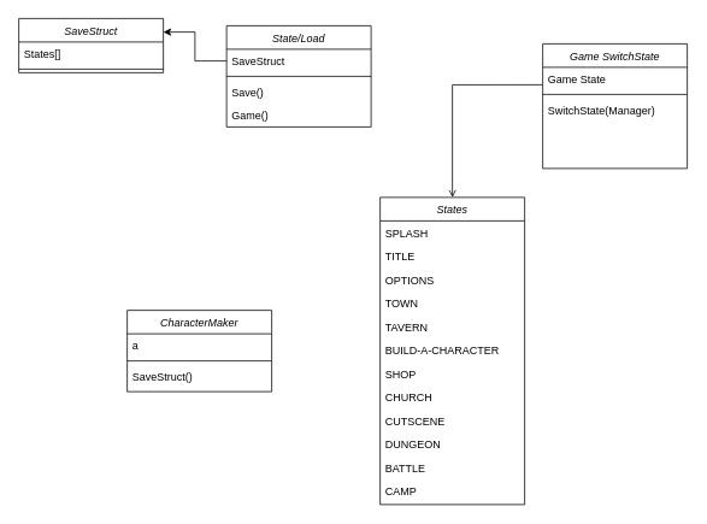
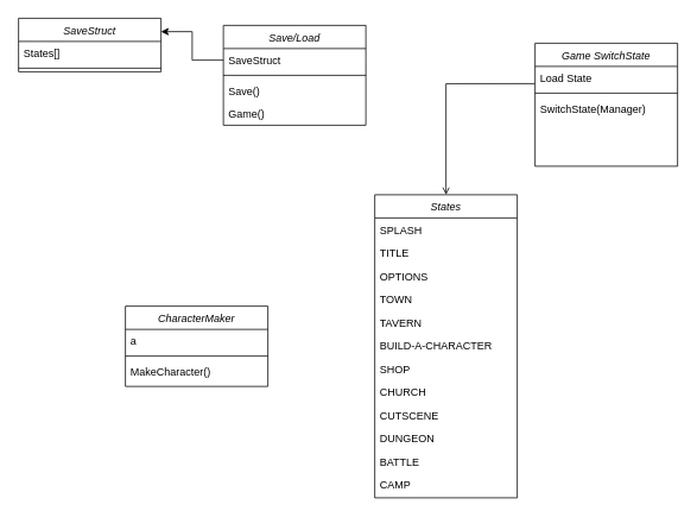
  <mxCell id="0" />
  <mxCell id="1" parent="0" />
  <mxCell id="2" value="" style="edgeStyle=orthogonalEdgeStyle;rounded=0;orthogonalLoop=1;jettySize=auto;html=1;exitX=-0.002;exitY=0.745;exitDx=0;exitDy=0;exitPerimeter=0;endArrow=open;" parent="1" source="4" target="7" edge="1"><mxGeometry relative="1" as="geometry" /></mxCell>
  <mxCell id="3" value="Game SwitchState" style="swimlane;fontStyle=2;align=center;verticalAlign=top;childLayout=stackLayout;horizontal=1;startSize=26;horizontalStack=0;resizeParent=1;resizeLast=0;collapsible=1;marginBottom=0;rounded=0;shadow=0;strokeWidth=1;" parent="1" vertex="1"><mxGeometry x="600" y="48" width="160" height="138" as="geometry"><mxRectangle x="230" y="140" width="160" height="26" as="alternateBounds" /></mxGeometry></mxCell>
- <mxCell id="4" value="Game State" style="text;align=left;verticalAlign=top;spacingLeft=4;spacingRight=4;overflow=hidden;rotatable=0;points=[[0,0.5],[1,0.5]];portConstraint=eastwest;" parent="3" vertex="1"><mxGeometry y="26" width="160" height="26" as="geometry" /></mxCell>
+ <mxCell id="4" value="Load State" style="text;align=left;verticalAlign=top;spacingLeft=4;spacingRight=4;overflow=hidden;rotatable=0;points=[[0,0.5],[1,0.5]];portConstraint=eastwest;" parent="3" vertex="1"><mxGeometry y="26" width="160" height="26" as="geometry" /></mxCell>
  <mxCell id="5" value="" style="line;html=1;strokeWidth=1;align=left;verticalAlign=middle;spacingTop=-1;spacingLeft=3;spacingRight=3;rotatable=0;labelPosition=right;points=[];portConstraint=eastwest;" parent="3" vertex="1"><mxGeometry y="52" width="160" height="8" as="geometry" /></mxCell>
  <mxCell id="6" value="SwitchState(Manager)" style="text;align=left;verticalAlign=top;spacingLeft=4;spacingRight=4;overflow=hidden;rotatable=0;points=[[0,0.5],[1,0.5]];portConstraint=eastwest;" parent="3" vertex="1"><mxGeometry y="60" width="160" height="26" as="geometry" /></mxCell>
  <mxCell id="7" value="States" style="swimlane;fontStyle=2;align=center;verticalAlign=top;childLayout=stackLayout;horizontal=1;startSize=26;horizontalStack=0;resizeParent=1;resizeLast=0;collapsible=1;marginBottom=0;rounded=0;shadow=0;strokeWidth=1;" parent="1" vertex="1"><mxGeometry x="420" y="218" width="160" height="340" as="geometry"><mxRectangle x="230" y="140" width="160" height="26" as="alternateBounds" /></mxGeometry></mxCell>
  <mxCell id="8" value="SPLASH" style="text;align=left;verticalAlign=top;spacingLeft=4;spacingRight=4;overflow=hidden;rotatable=0;points=[[0,0.5],[1,0.5]];portConstraint=eastwest;" parent="7" vertex="1"><mxGeometry y="26" width="160" height="26" as="geometry" /></mxCell>
  <mxCell id="9" value="TITLE" style="text;align=left;verticalAlign=top;spacingLeft=4;spacingRight=4;overflow=hidden;rotatable=0;points=[[0,0.5],[1,0.5]];portConstraint=eastwest;rounded=0;shadow=0;html=0;" parent="7" vertex="1"><mxGeometry y="52" width="160" height="26" as="geometry" /></mxCell>
  <mxCell id="10" value="OPTIONS" style="text;align=left;verticalAlign=top;spacingLeft=4;spacingRight=4;overflow=hidden;rotatable=0;points=[[0,0.5],[1,0.5]];portConstraint=eastwest;rounded=0;shadow=0;html=0;" parent="7" vertex="1"><mxGeometry y="78" width="160" height="26" as="geometry" /></mxCell>
  <mxCell id="11" value="TOWN" style="text;align=left;verticalAlign=top;spacingLeft=4;spacingRight=4;overflow=hidden;rotatable=0;points=[[0,0.5],[1,0.5]];portConstraint=eastwest;rounded=0;shadow=0;html=0;" parent="7" vertex="1"><mxGeometry y="104" width="160" height="26" as="geometry" /></mxCell>
  <mxCell id="12" value="TAVERN" style="text;align=left;verticalAlign=top;spacingLeft=4;spacingRight=4;overflow=hidden;rotatable=0;points=[[0,0.5],[1,0.5]];portConstraint=eastwest;rounded=0;shadow=0;html=0;" parent="7" vertex="1"><mxGeometry y="130" width="160" height="26" as="geometry" /></mxCell>
  <mxCell id="13" value="BUILD-A-CHARACTER" style="text;align=left;verticalAlign=top;spacingLeft=4;spacingRight=4;overflow=hidden;rotatable=0;points=[[0,0.5],[1,0.5]];portConstraint=eastwest;rounded=0;shadow=0;html=0;" parent="7" vertex="1"><mxGeometry y="156" width="160" height="26" as="geometry" /></mxCell>
  <mxCell id="14" value="SHOP" style="text;align=left;verticalAlign=top;spacingLeft=4;spacingRight=4;overflow=hidden;rotatable=0;points=[[0,0.5],[1,0.5]];portConstraint=eastwest;rounded=0;shadow=0;html=0;" parent="7" vertex="1"><mxGeometry y="182" width="160" height="26" as="geometry" /></mxCell>
  <mxCell id="15" value="CHURCH" style="text;align=left;verticalAlign=top;spacingLeft=4;spacingRight=4;overflow=hidden;rotatable=0;points=[[0,0.5],[1,0.5]];portConstraint=eastwest;rounded=0;shadow=0;html=0;" parent="7" vertex="1"><mxGeometry y="208" width="160" height="26" as="geometry" /></mxCell>
  <mxCell id="16" value="CUTSCENE" style="text;align=left;verticalAlign=top;spacingLeft=4;spacingRight=4;overflow=hidden;rotatable=0;points=[[0,0.5],[1,0.5]];portConstraint=eastwest;rounded=0;shadow=0;html=0;" parent="7" vertex="1"><mxGeometry y="234" width="160" height="26" as="geometry" /></mxCell>
  <mxCell id="17" value="DUNGEON" style="text;align=left;verticalAlign=top;spacingLeft=4;spacingRight=4;overflow=hidden;rotatable=0;points=[[0,0.5],[1,0.5]];portConstraint=eastwest;rounded=0;shadow=0;html=0;" parent="7" vertex="1"><mxGeometry y="260" width="160" height="26" as="geometry" /></mxCell>
  <mxCell id="18" value="BATTLE" style="text;align=left;verticalAlign=top;spacingLeft=4;spacingRight=4;overflow=hidden;rotatable=0;points=[[0,0.5],[1,0.5]];portConstraint=eastwest;rounded=0;shadow=0;html=0;" parent="7" vertex="1"><mxGeometry y="286" width="160" height="26" as="geometry" /></mxCell>
  <mxCell id="19" value="CAMP" style="text;align=left;verticalAlign=top;spacingLeft=4;spacingRight=4;overflow=hidden;rotatable=0;points=[[0,0.5],[1,0.5]];portConstraint=eastwest;rounded=0;shadow=0;html=0;" parent="7" vertex="1"><mxGeometry y="312" width="160" height="26" as="geometry" /></mxCell>
  <mxCell id="20" value="CharacterMaker" style="swimlane;fontStyle=2;align=center;verticalAlign=top;childLayout=stackLayout;horizontal=1;startSize=26;horizontalStack=0;resizeParent=1;resizeLast=0;collapsible=1;marginBottom=0;rounded=0;shadow=0;strokeWidth=1;" parent="1" vertex="1"><mxGeometry x="140" y="343" width="160" height="90" as="geometry"><mxRectangle x="230" y="140" width="160" height="26" as="alternateBounds" /></mxGeometry></mxCell>
  <mxCell id="21" value="a" style="text;align=left;verticalAlign=top;spacingLeft=4;spacingRight=4;overflow=hidden;rotatable=0;points=[[0,0.5],[1,0.5]];portConstraint=eastwest;" parent="20" vertex="1"><mxGeometry y="26" width="160" height="26" as="geometry" /></mxCell>
  <mxCell id="22" value="" style="line;html=1;strokeWidth=1;align=left;verticalAlign=middle;spacingTop=-1;spacingLeft=3;spacingRight=3;rotatable=0;labelPosition=right;points=[];portConstraint=eastwest;" vertex="1" parent="20"><mxGeometry y="52" width="160" height="8" as="geometry" /></mxCell>
- <mxCell id="23" value="SaveStruct()" style="text;align=left;verticalAlign=top;spacingLeft=4;spacingRight=4;overflow=hidden;rotatable=0;points=[[0,0.5],[1,0.5]];portConstraint=eastwest;rounded=0;shadow=0;html=0;" parent="20" vertex="1"><mxGeometry y="60" width="160" height="26" as="geometry" /></mxCell>
- <mxCell id="24" value="State/Load" style="swimlane;fontStyle=2;align=center;verticalAlign=top;childLayout=stackLayout;horizontal=1;startSize=26;horizontalStack=0;resizeParent=1;resizeLast=0;collapsible=1;marginBottom=0;rounded=0;shadow=0;strokeWidth=1;" vertex="1" parent="1"><mxGeometry x="250" y="28" width="160" height="112" as="geometry"><mxRectangle x="230" y="140" width="160" height="26" as="alternateBounds" /></mxGeometry></mxCell>
+ <mxCell id="23" value="MakeCharacter()" style="text;align=left;verticalAlign=top;spacingLeft=4;spacingRight=4;overflow=hidden;rotatable=0;points=[[0,0.5],[1,0.5]];portConstraint=eastwest;rounded=0;shadow=0;html=0;" parent="20" vertex="1"><mxGeometry y="60" width="160" height="26" as="geometry" /></mxCell>
+ <mxCell id="24" value="Save/Load" style="swimlane;fontStyle=2;align=center;verticalAlign=top;childLayout=stackLayout;horizontal=1;startSize=26;horizontalStack=0;resizeParent=1;resizeLast=0;collapsible=1;marginBottom=0;rounded=0;shadow=0;strokeWidth=1;" vertex="1" parent="1"><mxGeometry x="250" y="28" width="160" height="112" as="geometry"><mxRectangle x="230" y="140" width="160" height="26" as="alternateBounds" /></mxGeometry></mxCell>
  <mxCell id="25" value="SaveStruct" style="text;align=left;verticalAlign=top;spacingLeft=4;spacingRight=4;overflow=hidden;rotatable=0;points=[[0,0.5],[1,0.5]];portConstraint=eastwest;" vertex="1" parent="24"><mxGeometry y="26" width="160" height="26" as="geometry" /></mxCell>
  <mxCell id="26" value="" style="line;html=1;strokeWidth=1;align=left;verticalAlign=middle;spacingTop=-1;spacingLeft=3;spacingRight=3;rotatable=0;labelPosition=right;points=[];portConstraint=eastwest;" vertex="1" parent="24"><mxGeometry y="52" width="160" height="8" as="geometry" /></mxCell>
  <mxCell id="27" value="Save()" style="text;align=left;verticalAlign=top;spacingLeft=4;spacingRight=4;overflow=hidden;rotatable=0;points=[[0,0.5],[1,0.5]];portConstraint=eastwest;rounded=0;shadow=0;html=0;" vertex="1" parent="24"><mxGeometry y="60" width="160" height="26" as="geometry" /></mxCell>
  <mxCell id="28" value="Game()" style="text;align=left;verticalAlign=top;spacingLeft=4;spacingRight=4;overflow=hidden;rotatable=0;points=[[0,0.5],[1,0.5]];portConstraint=eastwest;rounded=0;shadow=0;html=0;" vertex="1" parent="24"><mxGeometry y="86" width="160" height="26" as="geometry" /></mxCell>
  <mxCell id="29" value="SaveStruct" style="swimlane;fontStyle=2;align=center;verticalAlign=top;childLayout=stackLayout;horizontal=1;startSize=26;horizontalStack=0;resizeParent=1;resizeLast=0;collapsible=1;marginBottom=0;rounded=0;shadow=0;strokeWidth=1;" vertex="1" parent="1"><mxGeometry x="20" y="20" width="160" height="60" as="geometry"><mxRectangle x="230" y="140" width="160" height="26" as="alternateBounds" /></mxGeometry></mxCell>
  <mxCell id="30" value="States[]" style="text;align=left;verticalAlign=top;spacingLeft=4;spacingRight=4;overflow=hidden;rotatable=0;points=[[0,0.5],[1,0.5]];portConstraint=eastwest;" vertex="1" parent="29"><mxGeometry y="26" width="160" height="26" as="geometry" /></mxCell>
  <mxCell id="31" value="" style="line;html=1;strokeWidth=1;align=left;verticalAlign=middle;spacingTop=-1;spacingLeft=3;spacingRight=3;rotatable=0;labelPosition=right;points=[];portConstraint=eastwest;" vertex="1" parent="29"><mxGeometry y="52" width="160" height="8" as="geometry" /></mxCell>
  <mxCell id="32" value="" style="edgeStyle=orthogonalEdgeStyle;rounded=0;orthogonalLoop=1;jettySize=auto;html=1;entryX=1;entryY=0.25;entryDx=0;entryDy=0;" edge="1" parent="1" source="25" target="29"><mxGeometry relative="1" as="geometry"><mxPoint x="210" y="101" as="targetPoint" /></mxGeometry></mxCell>
